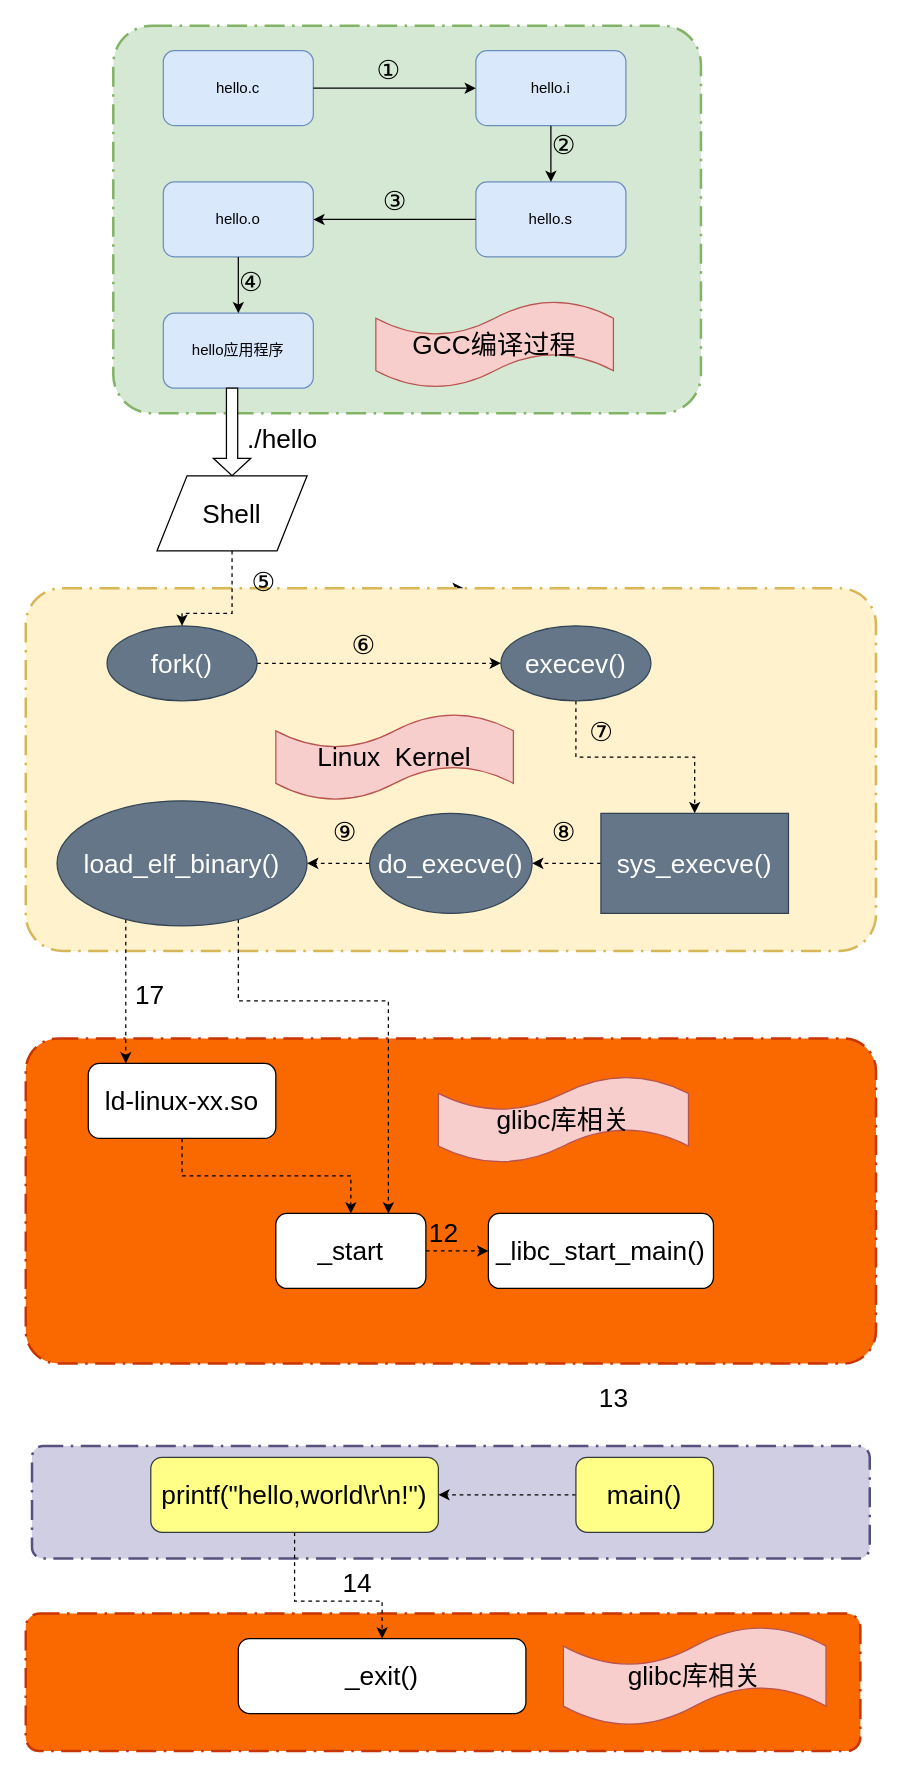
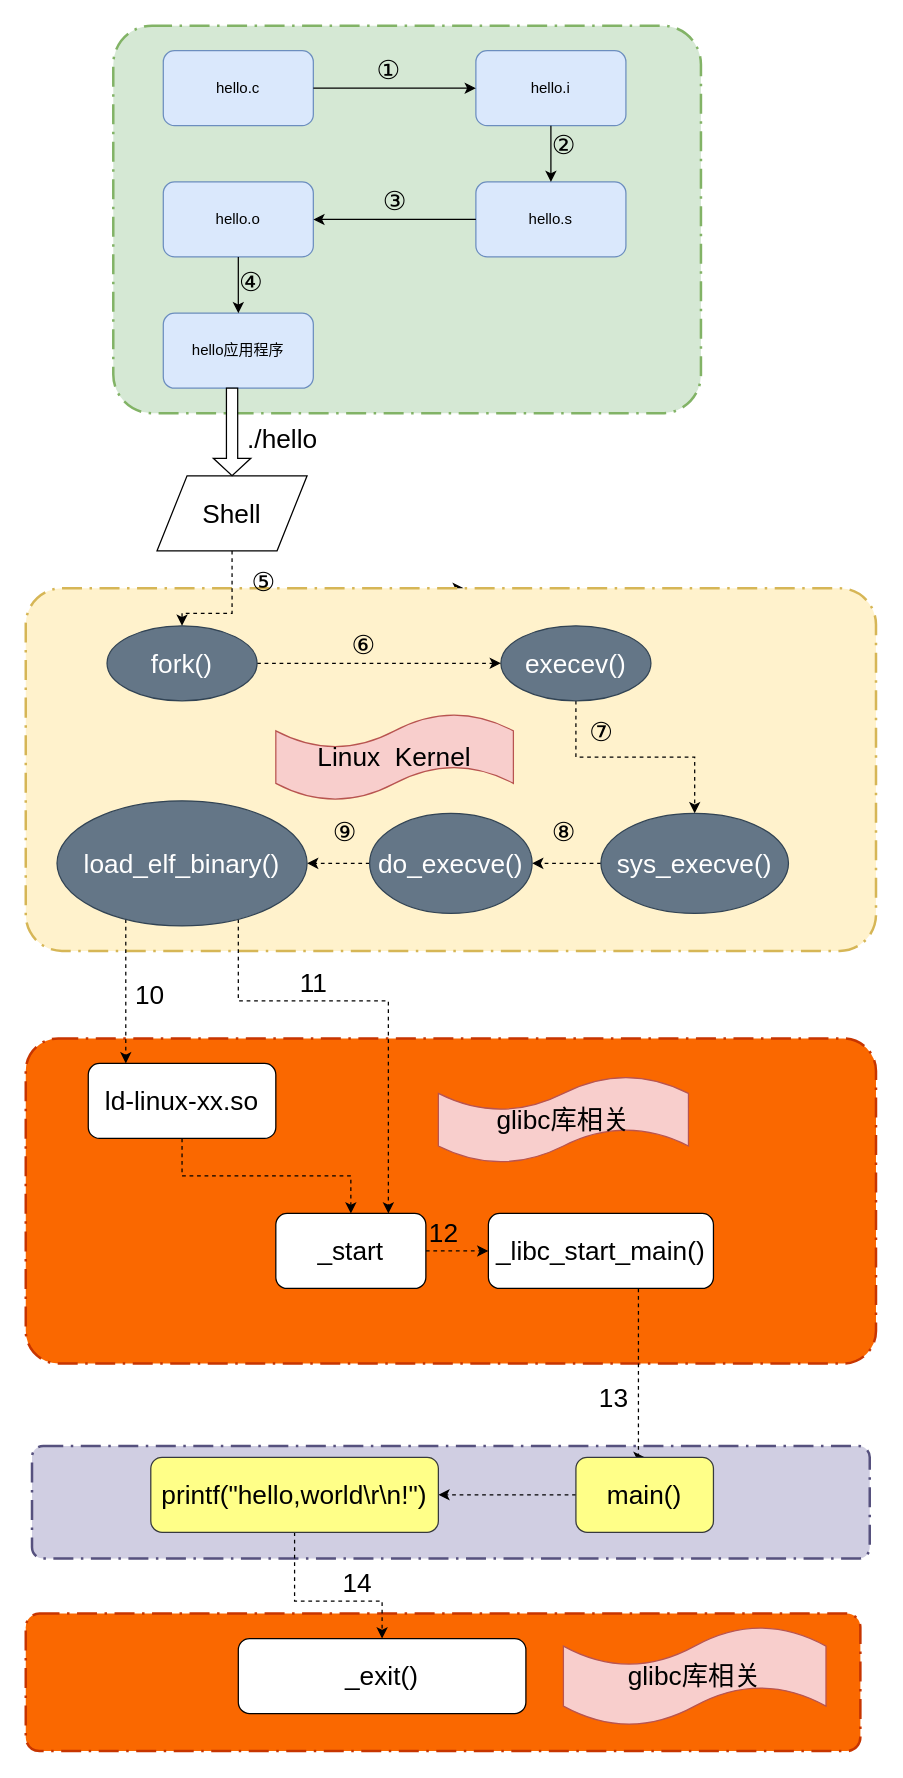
  <mxCell id="0" />
  <mxCell id="1" parent="0" />
  <mxCell id="2" value="" style="rounded=1;arcSize=10;dashed=1;strokeColor=#56517e;fillColor=#d0cee2;dashPattern=8 3 1 3;strokeWidth=2;fontSize=21;" parent="1" vertex="1"><mxGeometry x="25" y="1156" width="670" height="90" as="geometry" /></mxCell>
  <mxCell id="3" value="" style="rounded=1;arcSize=10;dashed=1;strokeColor=#C73500;fillColor=#fa6800;dashPattern=8 3 1 3;strokeWidth=2;fontSize=21;fontColor=#ffffff;" parent="1" vertex="1"><mxGeometry x="20" y="1290" width="667.5" height="110" as="geometry" /></mxCell>
  <mxCell id="4" value="" style="rounded=1;arcSize=10;dashed=1;strokeColor=#C73500;fillColor=#fa6800;dashPattern=8 3 1 3;strokeWidth=2;fontSize=21;fontColor=#ffffff;" parent="1" vertex="1"><mxGeometry x="20" y="830" width="680" height="260" as="geometry" /></mxCell>
  <mxCell id="5" style="edgeStyle=orthogonalEdgeStyle;rounded=0;orthogonalLoop=1;jettySize=auto;html=1;exitX=0.5;exitY=0;exitDx=0;exitDy=0;dashed=1;targetPerimeterSpacing=0;fontSize=21;" parent="1" source="6" edge="1"><mxGeometry relative="1" as="geometry"><mxPoint x="370.353" y="470" as="targetPoint" /></mxGeometry></mxCell>
  <mxCell id="6" value="" style="rounded=1;arcSize=10;dashed=1;strokeColor=#d6b656;fillColor=#fff2cc;dashPattern=8 3 1 3;strokeWidth=2;fontSize=21;" parent="1" vertex="1"><mxGeometry x="20" y="470" width="680" height="290" as="geometry" /></mxCell>
  <mxCell id="7" value="" style="group" parent="1" vertex="1" connectable="0"><mxGeometry x="130" y="40" width="430" height="295" as="geometry" /></mxCell>
  <mxCell id="8" value="" style="rounded=1;arcSize=10;dashed=1;strokeColor=#82b366;fillColor=#d5e8d4;dashPattern=8 3 1 3;strokeWidth=2;" parent="7" vertex="1"><mxGeometry x="-40" y="-20" width="470" height="310" as="geometry" /></mxCell>
  <mxCell id="9" value="hello.c" style="rounded=1;whiteSpace=wrap;html=1;fillColor=#dae8fc;strokeColor=#6c8ebf;" parent="7" vertex="1"><mxGeometry width="120" height="60" as="geometry" /></mxCell>
  <mxCell id="10" value="hello.i" style="rounded=1;whiteSpace=wrap;html=1;fillColor=#dae8fc;strokeColor=#6c8ebf;" parent="7" vertex="1"><mxGeometry x="250" width="120" height="60" as="geometry" /></mxCell>
  <mxCell id="11" value="hello.s" style="rounded=1;whiteSpace=wrap;html=1;fillColor=#dae8fc;strokeColor=#6c8ebf;" parent="7" vertex="1"><mxGeometry x="250" y="105" width="120" height="60" as="geometry" /></mxCell>
  <mxCell id="12" value="hello.o" style="rounded=1;whiteSpace=wrap;html=1;fillColor=#dae8fc;strokeColor=#6c8ebf;" parent="7" vertex="1"><mxGeometry y="105" width="120" height="60" as="geometry" /></mxCell>
  <mxCell id="13" value="hello应用程序" style="rounded=1;whiteSpace=wrap;html=1;fillColor=#dae8fc;strokeColor=#6c8ebf;" parent="7" vertex="1"><mxGeometry y="210" width="120" height="60" as="geometry" /></mxCell>
  <mxCell id="14" style="edgeStyle=orthogonalEdgeStyle;rounded=0;orthogonalLoop=1;jettySize=auto;html=1;" parent="7" source="9" target="10" edge="1"><mxGeometry relative="1" as="geometry"><mxPoint x="250" y="160" as="targetPoint" /><Array as="points" /></mxGeometry></mxCell>
  <mxCell id="15" style="edgeStyle=orthogonalEdgeStyle;rounded=0;orthogonalLoop=1;jettySize=auto;html=1;exitX=0.5;exitY=1;exitDx=0;exitDy=0;" parent="7" source="10" target="11" edge="1"><mxGeometry relative="1" as="geometry" /></mxCell>
  <mxCell id="16" style="edgeStyle=orthogonalEdgeStyle;rounded=0;orthogonalLoop=1;jettySize=auto;html=1;" parent="7" source="11" target="12" edge="1"><mxGeometry relative="1" as="geometry" /></mxCell>
  <mxCell id="17" style="edgeStyle=orthogonalEdgeStyle;rounded=0;orthogonalLoop=1;jettySize=auto;html=1;" parent="7" source="12" target="13" edge="1"><mxGeometry relative="1" as="geometry" /></mxCell>
  <mxCell id="18" value="①" style="text;html=1;align=center;verticalAlign=middle;resizable=0;points=[];autosize=1;fontSize=21;" parent="7" vertex="1"><mxGeometry x="160" width="40" height="30" as="geometry" /></mxCell>
  <mxCell id="19" value="②" style="text;html=1;align=center;verticalAlign=middle;resizable=0;points=[];autosize=1;fontSize=21;" parent="7" vertex="1"><mxGeometry x="300" y="60" width="40" height="30" as="geometry" /></mxCell>
  <mxCell id="20" value="③" style="text;html=1;align=center;verticalAlign=middle;resizable=0;points=[];autosize=1;fontSize=21;" parent="7" vertex="1"><mxGeometry x="165" y="105" width="40" height="30" as="geometry" /></mxCell>
  <mxCell id="21" value="④" style="text;html=1;align=center;verticalAlign=middle;resizable=0;points=[];autosize=1;fontSize=21;" parent="7" vertex="1"><mxGeometry x="50" y="170" width="40" height="30" as="geometry" /></mxCell>
- <mxCell id="22" value="GCC编译过程" style="shape=tape;whiteSpace=wrap;html=1;fontFamily=Helvetica;fontSize=21;fontColor=#000000;align=center;strokeColor=#b85450;fillColor=#f8cecc;gradientColor=none;" parent="7" vertex="1"><mxGeometry x="170" y="200" width="190" height="70" as="geometry" /></mxCell>
  <mxCell id="23" value="./hello" style="text;html=1;align=center;verticalAlign=middle;resizable=0;points=[];autosize=1;fontSize=21;" parent="1" vertex="1"><mxGeometry x="190.002" y="335" width="70" height="30" as="geometry" /></mxCell>
  <mxCell id="24" style="edgeStyle=orthogonalEdgeStyle;rounded=0;orthogonalLoop=1;jettySize=auto;html=1;fontSize=21;dashed=1;" parent="1" source="25" target="27" edge="1"><mxGeometry relative="1" as="geometry" /></mxCell>
  <mxCell id="25" value="execev()" style="ellipse;whiteSpace=wrap;html=1;fontFamily=Helvetica;fontSize=21;fontColor=#ffffff;align=center;strokeColor=#314354;fillColor=#647687;" parent="1" vertex="1"><mxGeometry x="400" y="500" width="120" height="60" as="geometry" /></mxCell>
  <mxCell id="26" style="edgeStyle=orthogonalEdgeStyle;rounded=0;orthogonalLoop=1;jettySize=auto;html=1;fontSize=21;dashed=1;" parent="1" source="27" target="29" edge="1"><mxGeometry relative="1" as="geometry" /></mxCell>
- <mxCell id="27" value="sys_execve()" style="whiteSpace=wrap;html=1;fontSize=21;fillColor=#647687;strokeColor=#314354;fontColor=#ffffff;rounded=0;" parent="1" vertex="1"><mxGeometry x="480" y="650" width="150" height="80" as="geometry" /></mxCell>
+ <mxCell id="27" value="sys_execve()" style="ellipse;whiteSpace=wrap;html=1;fontSize=21;fillColor=#647687;strokeColor=#314354;fontColor=#ffffff;" parent="1" vertex="1"><mxGeometry x="480" y="650" width="150" height="80" as="geometry" /></mxCell>
  <mxCell id="28" style="edgeStyle=orthogonalEdgeStyle;rounded=0;orthogonalLoop=1;jettySize=auto;html=1;fontSize=21;dashed=1;" parent="1" source="29" target="32" edge="1"><mxGeometry relative="1" as="geometry" /></mxCell>
  <mxCell id="29" value="do_execve()" style="ellipse;whiteSpace=wrap;html=1;fontSize=21;fillColor=#647687;strokeColor=#314354;fontColor=#ffffff;" parent="1" vertex="1"><mxGeometry x="295" y="650" width="130" height="80" as="geometry" /></mxCell>
  <mxCell id="30" style="edgeStyle=orthogonalEdgeStyle;rounded=0;orthogonalLoop=1;jettySize=auto;html=1;entryX=0.75;entryY=0;entryDx=0;entryDy=0;dashed=1;targetPerimeterSpacing=0;fontSize=21;" parent="1" source="32" target="41" edge="1"><mxGeometry relative="1" as="geometry"><mxPoint x="150" y="740" as="sourcePoint" /><Array as="points"><mxPoint x="190" y="800" /><mxPoint x="310" y="800" /></Array></mxGeometry></mxCell>
  <mxCell id="31" style="edgeStyle=orthogonalEdgeStyle;rounded=0;orthogonalLoop=1;jettySize=auto;html=1;dashed=1;targetPerimeterSpacing=0;fontSize=21;" parent="1" source="32" target="39" edge="1"><mxGeometry relative="1" as="geometry"><Array as="points"><mxPoint x="100" y="800" /><mxPoint x="100" y="800" /></Array></mxGeometry></mxCell>
  <mxCell id="32" value="load_elf_binary()" style="ellipse;whiteSpace=wrap;html=1;fontSize=21;fillColor=#647687;strokeColor=#314354;fontColor=#ffffff;" parent="1" vertex="1"><mxGeometry x="45" y="640" width="200" height="100" as="geometry" /></mxCell>
  <mxCell id="33" style="edgeStyle=orthogonalEdgeStyle;rounded=0;orthogonalLoop=1;jettySize=auto;html=1;dashed=1;targetPerimeterSpacing=0;fontSize=21;" parent="1" source="34" target="25" edge="1"><mxGeometry relative="1" as="geometry" /></mxCell>
  <mxCell id="34" value="fork()" style="ellipse;whiteSpace=wrap;html=1;fontFamily=Helvetica;fontSize=21;fontColor=#ffffff;align=center;strokeColor=#314354;fillColor=#647687;" parent="1" vertex="1"><mxGeometry x="85" y="500" width="120" height="60" as="geometry" /></mxCell>
  <mxCell id="35" style="edgeStyle=orthogonalEdgeStyle;rounded=0;orthogonalLoop=1;jettySize=auto;html=1;fontSize=21;targetPerimeterSpacing=0;dashed=1;" parent="1" source="36" target="34" edge="1"><mxGeometry relative="1" as="geometry"><Array as="points"><mxPoint x="185" y="490" /><mxPoint x="145" y="490" /></Array></mxGeometry></mxCell>
  <mxCell id="36" value="Shell" style="shape=parallelogram;perimeter=parallelogramPerimeter;whiteSpace=wrap;html=1;fontSize=21;" parent="1" vertex="1"><mxGeometry x="125" y="380" width="120" height="60" as="geometry" /></mxCell>
  <mxCell id="37" value="Linux&amp;nbsp; Kernel" style="shape=tape;whiteSpace=wrap;html=1;fontFamily=Helvetica;fontSize=21;fontColor=#000000;align=center;strokeColor=#b85450;fillColor=#f8cecc;gradientColor=none;" parent="1" vertex="1"><mxGeometry x="220" y="570" width="190" height="70" as="geometry" /></mxCell>
  <mxCell id="38" style="edgeStyle=orthogonalEdgeStyle;rounded=0;orthogonalLoop=1;jettySize=auto;html=1;dashed=1;targetPerimeterSpacing=0;fontSize=21;" parent="1" source="39" target="41" edge="1"><mxGeometry relative="1" as="geometry" /></mxCell>
  <mxCell id="39" value="ld-linux-xx.so" style="rounded=1;whiteSpace=wrap;html=1;fontSize=21;" parent="1" vertex="1"><mxGeometry x="70" y="850" width="150" height="60" as="geometry" /></mxCell>
  <mxCell id="40" style="edgeStyle=orthogonalEdgeStyle;rounded=0;orthogonalLoop=1;jettySize=auto;html=1;dashed=1;targetPerimeterSpacing=0;fontSize=21;" parent="1" source="41" target="43" edge="1"><mxGeometry relative="1" as="geometry" /></mxCell>
  <mxCell id="41" value="_start" style="rounded=1;whiteSpace=wrap;html=1;fontSize=21;" parent="1" vertex="1"><mxGeometry x="220" y="970" width="120" height="60" as="geometry" /></mxCell>
+ <mxCell id="42" style="edgeStyle=orthogonalEdgeStyle;rounded=0;orthogonalLoop=1;jettySize=auto;html=1;entryX=0.5;entryY=0;entryDx=0;entryDy=0;dashed=1;targetPerimeterSpacing=0;fontSize=21;" parent="1" source="43" target="45" edge="1"><mxGeometry relative="1" as="geometry"><Array as="points"><mxPoint x="510" y="1050" /><mxPoint x="510" y="1050" /></Array></mxGeometry></mxCell>
  <mxCell id="43" value="_libc_start_main()" style="rounded=1;whiteSpace=wrap;html=1;fontSize=21;" parent="1" vertex="1"><mxGeometry x="390" y="970" width="180" height="60" as="geometry" /></mxCell>
  <mxCell id="44" style="edgeStyle=orthogonalEdgeStyle;rounded=0;orthogonalLoop=1;jettySize=auto;html=1;dashed=1;targetPerimeterSpacing=0;fontSize=21;" parent="1" source="45" target="47" edge="1"><mxGeometry relative="1" as="geometry" /></mxCell>
  <mxCell id="45" value="main()" style="rounded=1;whiteSpace=wrap;html=1;fontSize=21;fillColor=#ffff88;strokeColor=#36393d;" parent="1" vertex="1"><mxGeometry x="460" y="1165" width="110" height="60" as="geometry" /></mxCell>
  <mxCell id="46" style="edgeStyle=orthogonalEdgeStyle;rounded=0;orthogonalLoop=1;jettySize=auto;html=1;dashed=1;targetPerimeterSpacing=0;fontSize=21;" parent="1" source="47" target="48" edge="1"><mxGeometry relative="1" as="geometry"><Array as="points"><mxPoint x="235" y="1280" /><mxPoint x="305" y="1280" /></Array></mxGeometry></mxCell>
  <mxCell id="47" value="printf(&quot;hello,world\r\n!&quot;)" style="rounded=1;whiteSpace=wrap;html=1;fontSize=21;fillColor=#ffff88;strokeColor=#36393d;" parent="1" vertex="1"><mxGeometry x="120" y="1165" width="230" height="60" as="geometry" /></mxCell>
  <mxCell id="48" value="_exit()" style="rounded=1;whiteSpace=wrap;html=1;fontSize=21;" parent="1" vertex="1"><mxGeometry x="190" y="1310" width="230" height="60" as="geometry" /></mxCell>
  <mxCell id="49" value="glibc库相关" style="shape=tape;whiteSpace=wrap;html=1;fontFamily=Helvetica;fontSize=21;fontColor=#000000;align=center;strokeColor=#b85450;fillColor=#f8cecc;gradientColor=none;" parent="1" vertex="1"><mxGeometry x="350" y="860" width="200" height="70" as="geometry" /></mxCell>
  <mxCell id="50" value="glibc库相关" style="shape=tape;whiteSpace=wrap;html=1;fontFamily=Helvetica;fontSize=21;fontColor=#000000;align=center;strokeColor=#b85450;fillColor=#f8cecc;gradientColor=none;" parent="1" vertex="1"><mxGeometry x="450" y="1300" width="210" height="80" as="geometry" /></mxCell>
  <mxCell id="51" value="" style="shape=singleArrow;direction=south;whiteSpace=wrap;html=1;fontSize=21;" parent="1" vertex="1"><mxGeometry x="170" y="310" width="30" height="70" as="geometry" /></mxCell>
  <mxCell id="52" value="⑤" style="text;html=1;align=center;verticalAlign=middle;resizable=0;points=[];autosize=1;fontSize=21;" parent="1" vertex="1"><mxGeometry x="190" y="450" width="40" height="30" as="geometry" /></mxCell>
  <mxCell id="53" value="⑥" style="text;html=1;align=center;verticalAlign=middle;resizable=0;points=[];autosize=1;fontSize=21;" parent="1" vertex="1"><mxGeometry x="270" y="500" width="40" height="30" as="geometry" /></mxCell>
  <mxCell id="54" value="⑦" style="text;html=1;align=center;verticalAlign=middle;resizable=0;points=[];autosize=1;fontSize=21;" parent="1" vertex="1"><mxGeometry x="460" y="570" width="40" height="30" as="geometry" /></mxCell>
  <mxCell id="55" value="⑧" style="text;html=1;align=center;verticalAlign=middle;resizable=0;points=[];autosize=1;fontSize=21;" parent="1" vertex="1"><mxGeometry x="430" y="650" width="40" height="30" as="geometry" /></mxCell>
  <mxCell id="56" value="⑨" style="text;html=1;align=center;verticalAlign=middle;resizable=0;points=[];autosize=1;fontSize=21;" parent="1" vertex="1"><mxGeometry x="255" y="650" width="40" height="30" as="geometry" /></mxCell>
  <mxCell id="57" value="&amp;nbsp;" style="text;html=1;align=center;verticalAlign=middle;resizable=0;points=[];autosize=1;fontSize=21;" parent="1" vertex="1"><mxGeometry x="70" y="780" width="20" height="30" as="geometry" /></mxCell>
- <mxCell id="58" value="17" style="text;html=1;align=center;verticalAlign=middle;resizable=0;points=[];autosize=1;fontSize=21;" parent="1" vertex="1"><mxGeometry x="98.75" y="780" width="40" height="30" as="geometry" /></mxCell>
+ <mxCell id="58" value="10" style="text;html=1;align=center;verticalAlign=middle;resizable=0;points=[];autosize=1;fontSize=21;" parent="1" vertex="1"><mxGeometry x="98.75" y="780" width="40" height="30" as="geometry" /></mxCell>
+ <mxCell id="59" value="11" style="text;html=1;align=center;verticalAlign=middle;resizable=0;points=[];autosize=1;fontSize=21;" parent="1" vertex="1"><mxGeometry x="230" y="770" width="40" height="30" as="geometry" /></mxCell>
  <mxCell id="60" value="12" style="text;html=1;align=center;verticalAlign=middle;resizable=0;points=[];autosize=1;fontSize=21;" parent="1" vertex="1"><mxGeometry x="333.75" y="970" width="40" height="30" as="geometry" /></mxCell>
  <mxCell id="61" value="13" style="text;html=1;align=center;verticalAlign=middle;resizable=0;points=[];autosize=1;fontSize=21;" parent="1" vertex="1"><mxGeometry x="470" y="1102" width="40" height="30" as="geometry" /></mxCell>
  <mxCell id="62" value="14" style="text;html=1;align=center;verticalAlign=middle;resizable=0;points=[];autosize=1;fontSize=21;" parent="1" vertex="1"><mxGeometry x="265" y="1250" width="40" height="30" as="geometry" /></mxCell>
